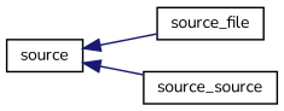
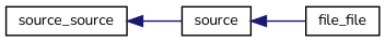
  digraph {
    fontname=Nunito
    rankdir=LR
    node [color=black fillcolor=white fontname=Nunito fontsize=10 shape=record style=filled]
    edge [color=midnightblue dir=back fontname=Nunito fontsize=10 labelfontname=Helvetica labelfontsize=10 style=solid]
    n1 [height=0.2 label=source width=0.4]
-   n2 [height=0.2 label=source_file width=0.4]
+   n2 [height=0.2 label=file_file width=0.4]
    n3 [height=0.2 label=source_source width=0.4]
    n1 -> n2
-   n1 -> n3
+   n3 -> n1
  }
